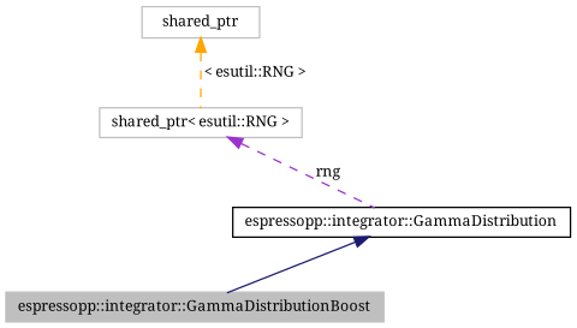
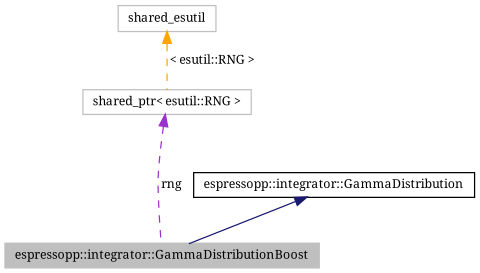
  digraph {
    fontname="Noto Serif"
    node [color=grey75 fillcolor=white fontname="Noto Serif" fontsize=10 shape=record style=filled]
    edge [dir=back fontname="Noto Serif" fontsize=10 labelfontname=Helvetica labelfontsize=10 style=dashed]
    n1 [fillcolor=grey75 fontcolor=black height=0.2 label="espressopp::integrator::GammaDistributionBoost" width=0.4]
    n2 [color=black height=0.2 label="espressopp::integrator::GammaDistribution" width=0.4]
    n3 [height=0.2 label="shared_ptr\< esutil::RNG \>" width=0.4]
-   n4 [height=0.2 label=shared_ptr width=0.4]
+   n4 [height=0.2 label=shared_esutil width=0.4]
    n2 -> n1 [color=midnightblue style=solid]
-   n3 -> n2 [color=darkorchid3 label=" rng"]
+   n3 -> n1 [color=darkorchid3 label=" rng"]
    n4 -> n3 [color=orange label=" \< esutil::RNG \>"]
  }
